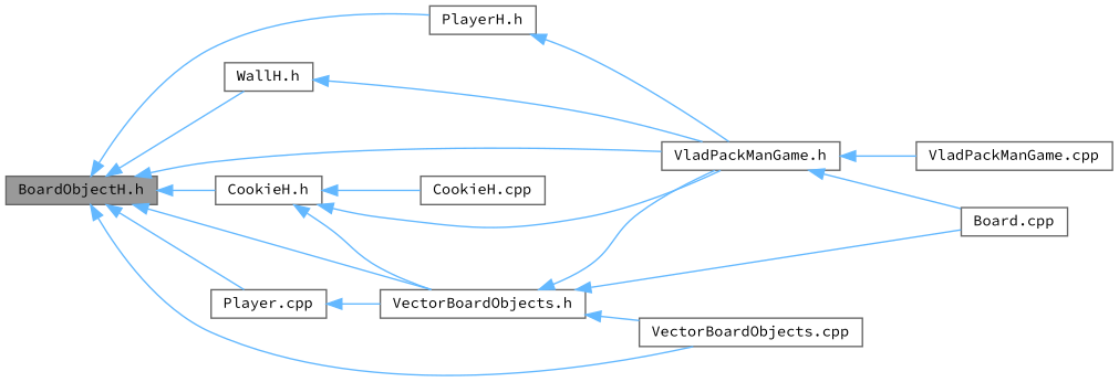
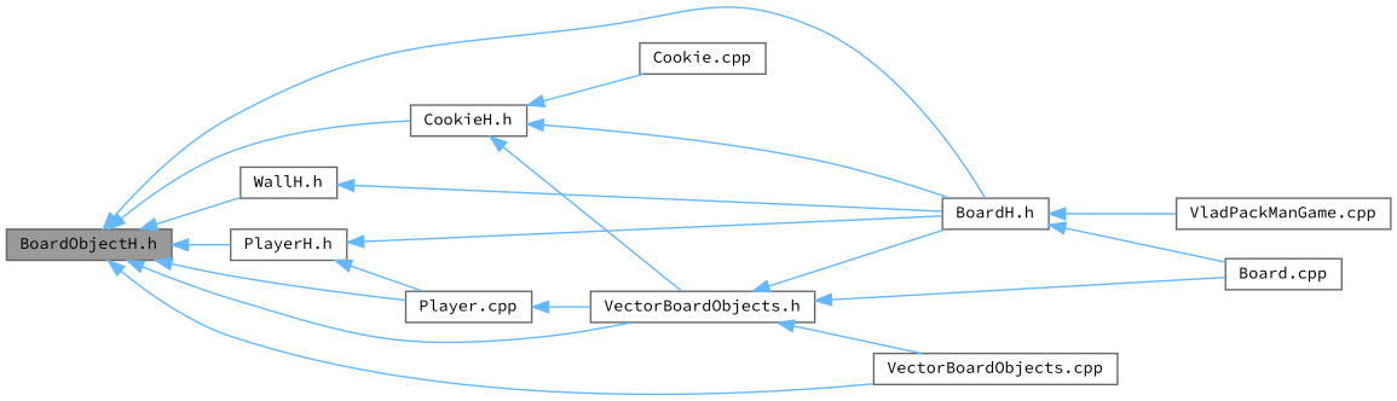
  digraph {
    fontname="Source Code Pro"
    rankdir=LR
    node [color=grey40 fillcolor=white fontname="Source Code Pro" fontsize=10 shape=box style=filled]
    edge [color=steelblue1 dir=back fontname="Source Code Pro" fontsize=10 labelfontname=Helvetica labelfontsize=10 style=solid]
    n1 [color=gray40 fillcolor=grey60 fontcolor=black height=0.2 label="BoardObjectH.h" width=0.4]
-   n2 [height=0.2 label="VladPackManGame.h" width=0.4]
+   n2 [height=0.2 label="BoardH.h" width=0.4]
    n3 [height=0.2 label="CookieH.h" width=0.4]
    n4 [height=0.2 label="VectorBoardObjects.h" width=0.4]
    n5 [height=0.2 label="VectorBoardObjects.cpp" width=0.4]
    n6 [height=0.2 label="Player.cpp" width=0.4]
    n7 [height=0.2 label="PlayerH.h" width=0.4]
    n8 [height=0.2 label="WallH.h" width=0.4]
    n9 [height=0.2 label="Board.cpp" width=0.4]
    n10 [height=0.2 label="VladPackManGame.cpp" width=0.4]
-   n11 [height=0.2 label="CookieH.cpp" width=0.4]
+   n11 [height=0.2 label="Cookie.cpp" width=0.4]
    n1 -> n2
    n1 -> n3
    n1 -> n4
    n1 -> n5
    n1 -> n6
    n1 -> n7
    n1 -> n8
    n2 -> n9
    n2 -> n10
    n3 -> n2
    n3 -> n4
    n3 -> n11
    n4 -> n2
    n4 -> n5
    n4 -> n9
    n6 -> n4
    n7 -> n2
+   n7 -> n6
    n8 -> n2
  }
